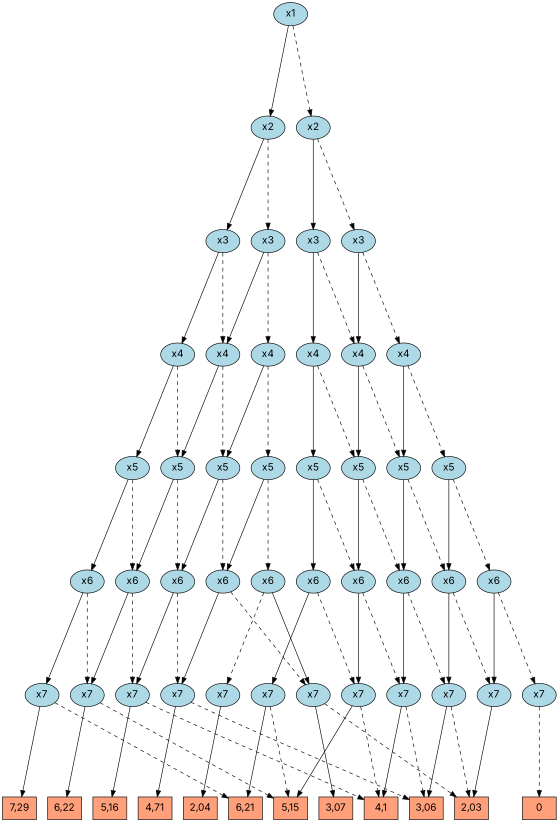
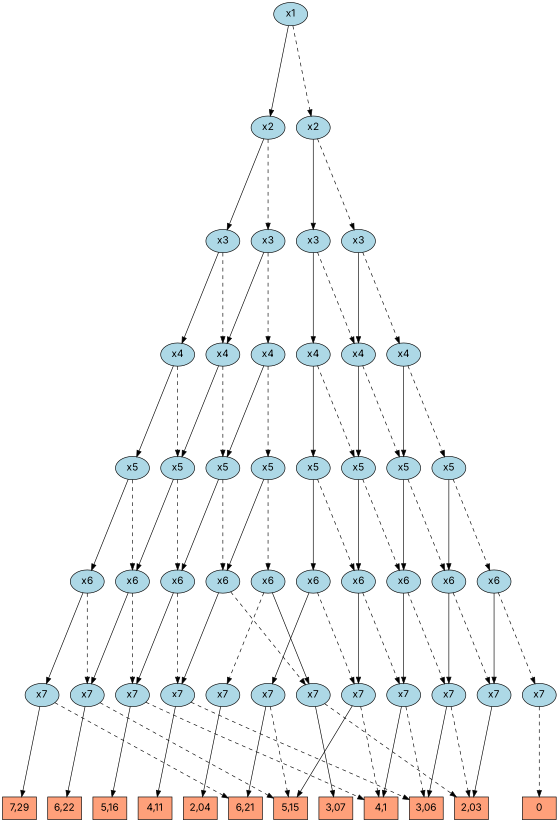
  digraph {
    fontname=Inter
    fontsize=16
    ranksep=2.00
    node [color=black fillcolor=lightblue fontname=Inter fontsize=16 shape=ellipse style=filled]
    edge [color=black fontname=Inter style=solid]
    n1 [fillcolor=lightsalmon label="4,1" shape=box]
    n2 [label=x7]
    n3 [fillcolor=lightsalmon label="3,06" shape=box]
    n4 [label=x7]
-   n5 [fillcolor=lightsalmon label="4,71" shape=box]
+   n5 [fillcolor=lightsalmon label="4,11" shape=box]
    n6 [label=x5]
    n7 [label=x6]
    n8 [label=x6]
    n9 [label=x7]
    n10 [label=x7]
    n11 [fillcolor=lightsalmon label="2,03" shape=box]
    n12 [fillcolor=lightsalmon label="3,07" shape=box]
    n13 [fillcolor=lightsalmon label="2,04" shape=box]
    n14 [fillcolor=lightsalmon label="5,15" shape=box]
    n15 [label=x7]
    n16 [fillcolor=lightsalmon label="5,16" shape=box]
    n17 [label=x5]
    n18 [label=x6]
    n19 [label=x7]
    n20 [fillcolor=lightsalmon label=0 shape=box]
    n21 [label=x7]
    n22 [label=x6]
    n23 [label=x7]
    n24 [fillcolor=lightsalmon label="6,21" shape=box]
    n25 [label=x3]
    n26 [label=x4]
    n27 [label=x4]
    n28 [label=x5]
    n29 [label=x6]
    n30 [label=x5]
    n31 [label=x6]
    n32 [label=x6]
    n33 [label=x7]
    n34 [label=x4]
    n35 [label=x5]
    n36 [label=x6]
    n37 [fillcolor=lightsalmon label="6,22" shape=box]
    n38 [label=x7]
    n39 [label=x6]
    n40 [label=x7]
    n41 [fillcolor=lightsalmon label="7,29" shape=box]
    n42 [label=x4]
    n43 [label=x5]
    n44 [label=x2]
    n45 [label=x3]
    n46 [label=x1]
    n47 [label=x2]
    n48 [label=x3]
    n49 [label=x3]
    n50 [label=x5]
    n51 [label=x4]
    n52 [label=x4]
    n53 [label=x5]
    n54 [label=x6]
    n55 [label=x7]
    n2 -> n1
    n2 -> n3 [style=dashed]
    n4 -> n3 [style=dashed]
    n4 -> n5
    n6 -> n7
    n6 -> n8 [style=dashed]
    n7 -> n4
    n7 -> n9 [style=dashed]
    n8 -> n9
    n8 -> n10 [style=dashed]
    n9 -> n11 [style=dashed]
    n9 -> n12
    n10 -> n13
    n15 -> n1 [style=dashed]
    n15 -> n16
    n17 -> n7 [style=dashed]
    n17 -> n18
    n18 -> n4 [style=dashed]
    n18 -> n15
    n19 -> n1 [style=dashed]
    n19 -> n14
    n21 -> n3
    n21 -> n11 [style=dashed]
    n22 -> n19 [style=dashed]
    n22 -> n23
    n23 -> n14 [style=dashed]
    n23 -> n24
    n25 -> n26
    n25 -> n27 [style=dashed]
    n26 -> n17 [style=dashed]
    n26 -> n28
    n27 -> n6 [style=dashed]
    n27 -> n17
    n28 -> n18 [style=dashed]
    n28 -> n29
    n29 -> n15 [style=dashed]
    n29 -> n33
    n30 -> n31
    n30 -> n32 [style=dashed]
    n31 -> n2 [style=dashed]
    n31 -> n19
    n32 -> n2
    n32 -> n21 [style=dashed]
    n33 -> n14 [style=dashed]
    n33 -> n37
    n34 -> n30
    n34 -> n35 [style=dashed]
    n35 -> n32
    n35 -> n36 [style=dashed]
    n36 -> n21
    n36 -> n38 [style=dashed]
    n38 -> n11
    n39 -> n33 [style=dashed]
    n39 -> n40
    n40 -> n24 [style=dashed]
    n40 -> n41
    n42 -> n28 [style=dashed]
    n42 -> n43
    n43 -> n29 [style=dashed]
    n43 -> n39
    n44 -> n25 [style=dashed]
    n44 -> n45
    n45 -> n26 [style=dashed]
    n45 -> n42
    n46 -> n44
    n46 -> n47 [style=dashed]
    n47 -> n48
    n47 -> n49 [style=dashed]
    n48 -> n34 [style=dashed]
    n48 -> n51
    n49 -> n34
    n49 -> n52 [style=dashed]
    n50 -> n22
    n50 -> n31 [style=dashed]
    n51 -> n30 [style=dashed]
    n51 -> n50
    n52 -> n35
    n52 -> n53 [style=dashed]
    n53 -> n36
    n53 -> n54 [style=dashed]
    n54 -> n38
    n54 -> n55 [style=dashed]
    n55 -> n20 [style=dashed]
  }
